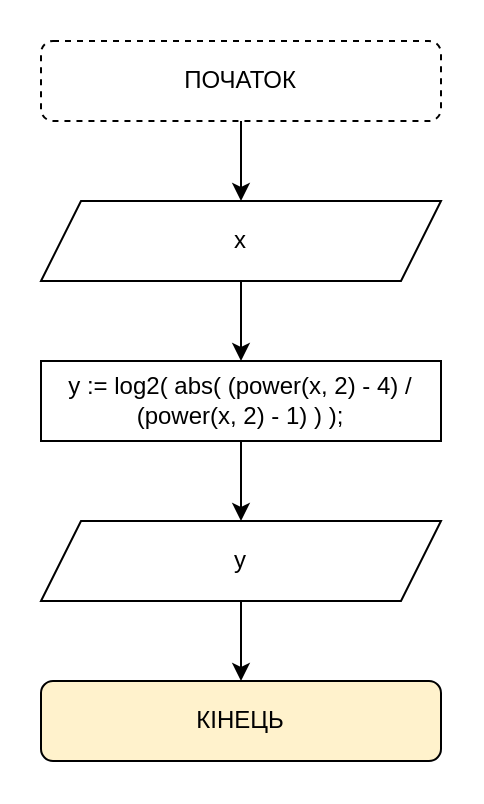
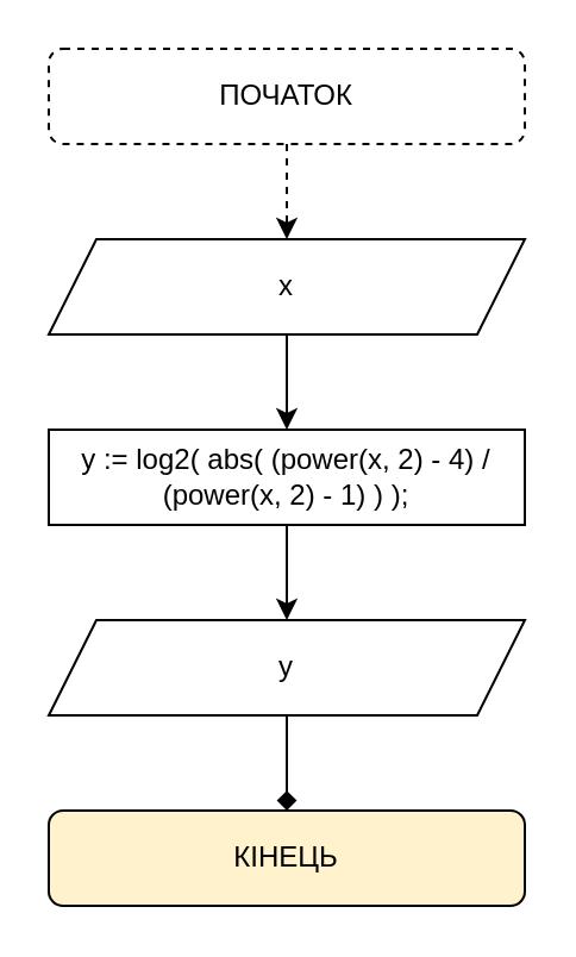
  <mxCell id="0" />
  <mxCell id="1" parent="0" />
- <mxCell id="2" value="" style="edgeStyle=orthogonalEdgeStyle;rounded=0;orthogonalLoop=1;jettySize=auto;html=1;" parent="1" source="3" target="5" edge="1"><mxGeometry relative="1" as="geometry" /></mxCell>
+ <mxCell id="2" value="" style="edgeStyle=orthogonalEdgeStyle;rounded=0;orthogonalLoop=1;jettySize=auto;html=1;dashed=1;" parent="1" source="3" target="5" edge="1"><mxGeometry relative="1" as="geometry" /></mxCell>
  <mxCell id="3" value="ПОЧАТОК" style="rounded=1;whiteSpace=wrap;html=1;dashed=1;" parent="1" vertex="1"><mxGeometry x="20" y="20" width="200" height="40" as="geometry" /></mxCell>
  <mxCell id="4" value="" style="edgeStyle=orthogonalEdgeStyle;rounded=0;orthogonalLoop=1;jettySize=auto;html=1;" parent="1" source="5" target="7" edge="1"><mxGeometry relative="1" as="geometry" /></mxCell>
  <mxCell id="5" value="x" style="shape=parallelogram;perimeter=parallelogramPerimeter;whiteSpace=wrap;html=1;fixedSize=1;" parent="1" vertex="1"><mxGeometry x="20" y="100" width="200" height="40" as="geometry" /></mxCell>
  <mxCell id="6" value="" style="edgeStyle=orthogonalEdgeStyle;rounded=0;orthogonalLoop=1;jettySize=auto;html=1;" parent="1" source="7" target="9" edge="1"><mxGeometry relative="1" as="geometry" /></mxCell>
  <mxCell id="7" value="y := log2( abs( (power(x, 2) - 4) / (power(x, 2) - 1) ) );" style="rounded=0;whiteSpace=wrap;html=1;" parent="1" vertex="1"><mxGeometry x="20" y="180" width="200" height="40" as="geometry" /></mxCell>
- <mxCell id="8" value="" style="edgeStyle=orthogonalEdgeStyle;rounded=0;orthogonalLoop=1;jettySize=auto;html=1;" parent="1" source="9" target="10" edge="1"><mxGeometry relative="1" as="geometry" /></mxCell>
+ <mxCell id="8" value="" style="edgeStyle=orthogonalEdgeStyle;rounded=0;orthogonalLoop=1;jettySize=auto;html=1;endArrow=diamond;" parent="1" source="9" target="10" edge="1"><mxGeometry relative="1" as="geometry" /></mxCell>
  <mxCell id="9" value="y" style="shape=parallelogram;perimeter=parallelogramPerimeter;whiteSpace=wrap;html=1;fixedSize=1;" parent="1" vertex="1"><mxGeometry x="20" y="260" width="200" height="40" as="geometry" /></mxCell>
  <mxCell id="10" value="КІНЕЦЬ" style="rounded=1;whiteSpace=wrap;html=1;fillColor=#fff2cc;" parent="1" vertex="1"><mxGeometry x="20" y="340" width="200" height="40" as="geometry" /></mxCell>
